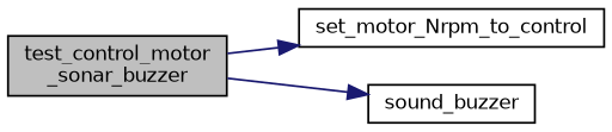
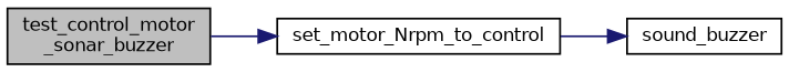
  digraph {
    rankdir=LR
    node [color=black fillcolor=white fontname=Helvetica fontsize=10 shape=record style=filled]
    edge [color=midnightblue fontname=Helvetica fontsize=10 labelfontname=Helvetica labelfontsize=10 style=solid]
    n1 [fillcolor=grey75 fontcolor=black height=0.2 label="test_control_motor\l_sonar_buzzer" width=0.4]
    n2 [height=0.2 label=set_motor_Nrpm_to_control width=0.4]
    n3 [height=0.2 label=sound_buzzer width=0.4]
    n1 -> n2
-   n1 -> n3
+   n2 -> n3
  }
